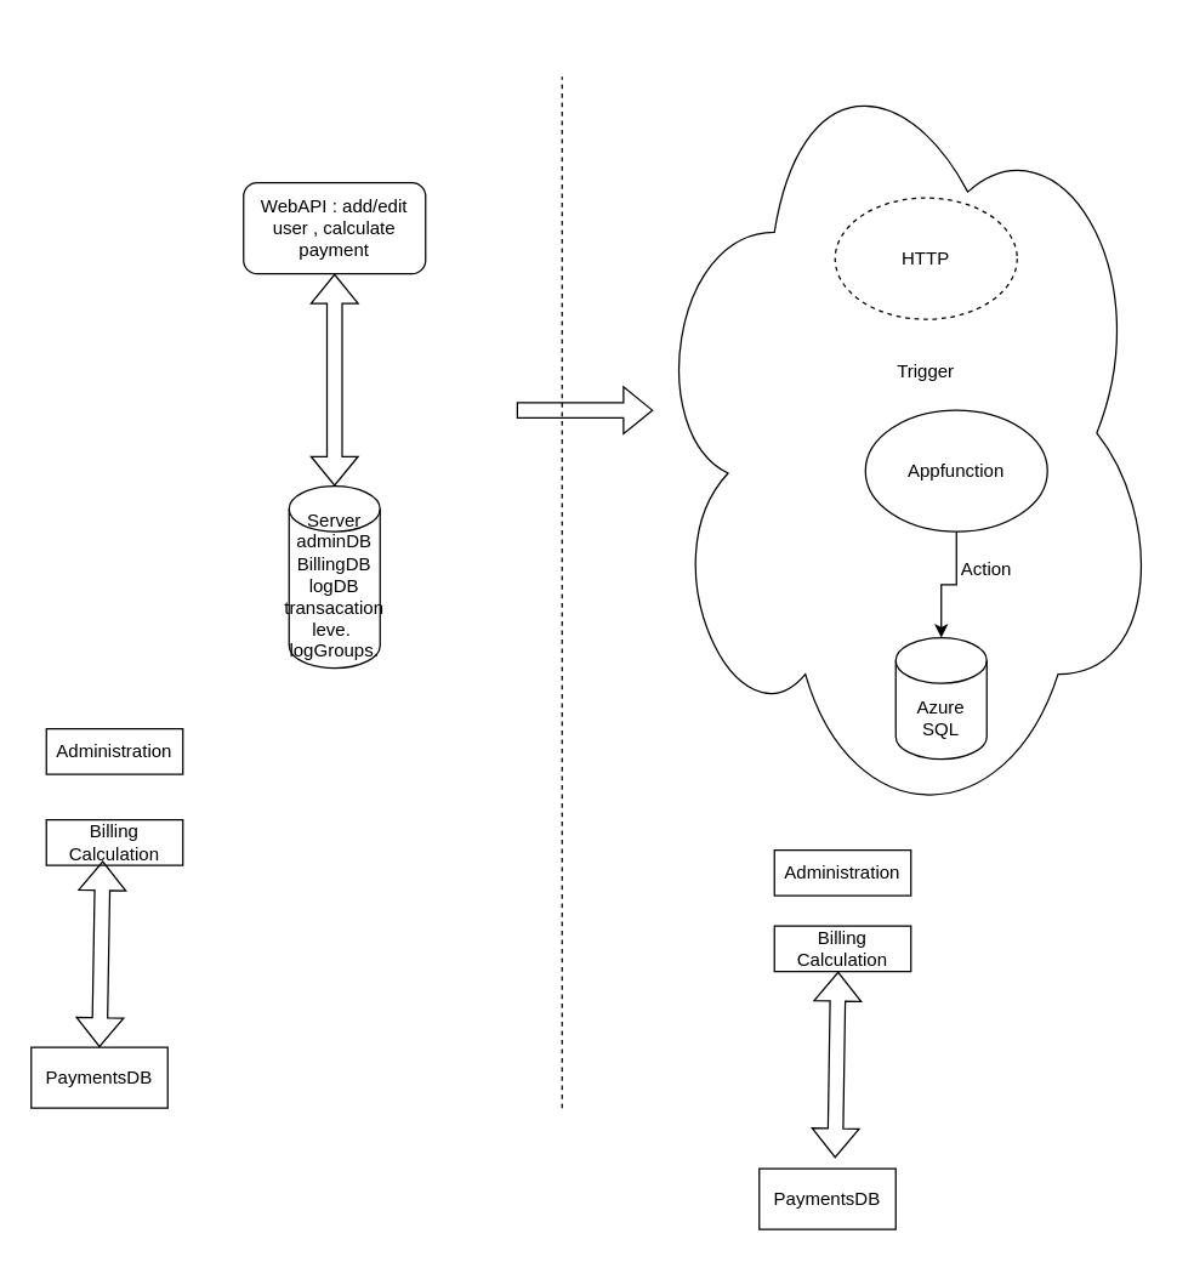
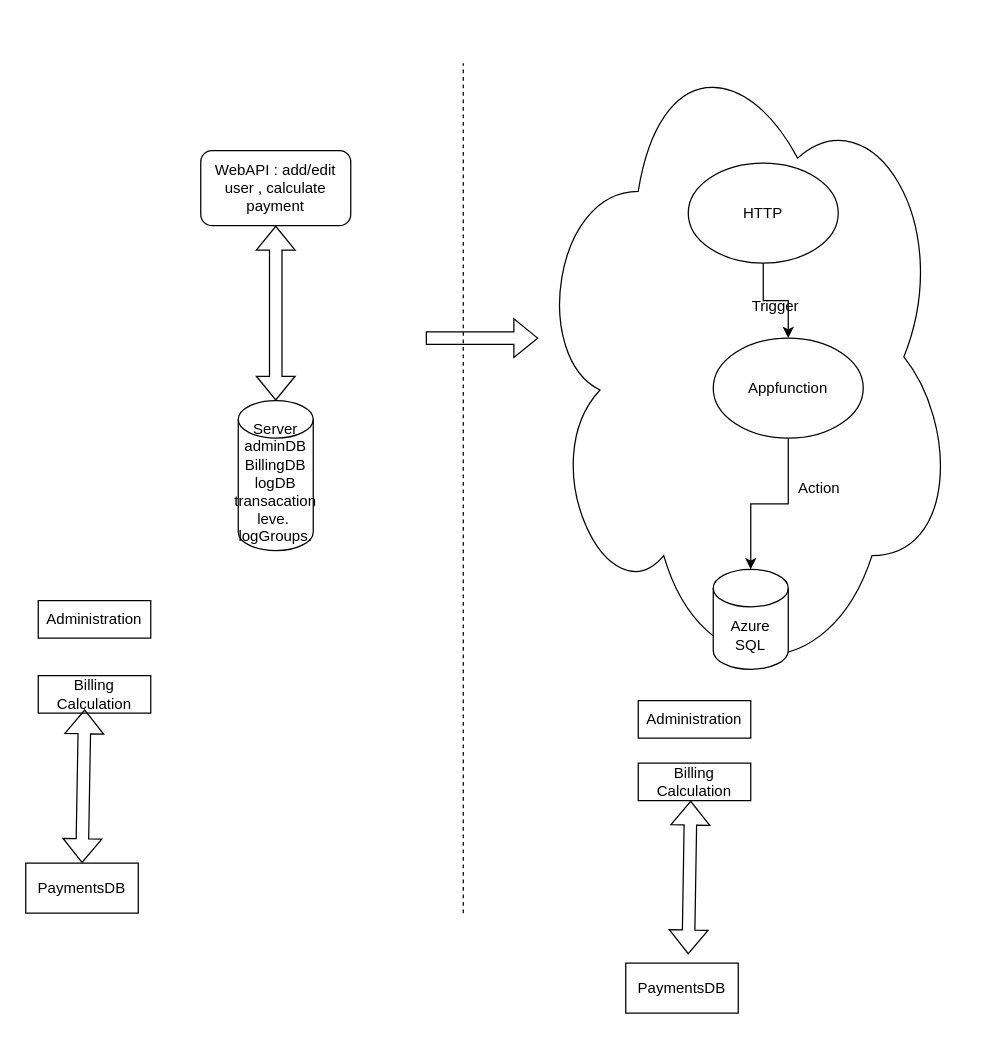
  <mxCell id="0" />
  <mxCell id="1" parent="0" />
  <mxCell id="2" value="WebAPI : add/edit user , calculate payment" style="whiteSpace=wrap;html=1;rounded=1;" vertex="1" parent="1"><mxGeometry x="160" y="120" width="120" height="60" as="geometry" /></mxCell>
  <mxCell id="3" value="" style="ellipse;shape=cloud;whiteSpace=wrap;html=1;" vertex="1" parent="1"><mxGeometry x="425" y="20" width="340" height="530" as="geometry" /></mxCell>
  <mxCell id="4" value="" style="shape=flexArrow;endArrow=classic;startArrow=classic;html=1;rounded=0;exitX=0.5;exitY=0;exitDx=0;exitDy=0;entryX=0.5;entryY=1;entryDx=0;entryDy=0;" edge="1" parent="1" target="2"><mxGeometry width="100" height="100" relative="1" as="geometry"><mxPoint x="220" y="320" as="sourcePoint" /><mxPoint x="220" y="180" as="targetPoint" /></mxGeometry></mxCell>
  <mxCell id="5" value="Server&lt;div&gt;adminDB&lt;/div&gt;&lt;div&gt;BillingDB&lt;/div&gt;&lt;div&gt;logDB transacation leve.&amp;nbsp;&lt;/div&gt;&lt;div&gt;logGroups.&lt;/div&gt;&lt;div&gt;&lt;br&gt;&lt;/div&gt;" style="shape=cylinder3;whiteSpace=wrap;html=1;boundedLbl=1;backgroundOutline=1;size=15;" vertex="1" parent="1"><mxGeometry x="190" y="320" width="60" height="120" as="geometry" /></mxCell>
  <mxCell id="6" value="" style="shape=flexArrow;endArrow=classic;html=1;rounded=0;" edge="1" parent="1"><mxGeometry width="50" height="50" relative="1" as="geometry"><mxPoint x="340" y="270" as="sourcePoint" /><mxPoint x="430" y="270" as="targetPoint" /></mxGeometry></mxCell>
  <mxCell id="7" value="Administration" style="text;html=1;align=center;verticalAlign=middle;whiteSpace=wrap;rounded=0;strokeColor=default;" vertex="1" parent="1"><mxGeometry x="30" y="480" width="90" height="30" as="geometry" /></mxCell>
  <mxCell id="8" value="Billing Calculation" style="text;html=1;align=center;verticalAlign=middle;whiteSpace=wrap;rounded=0;strokeColor=default;" vertex="1" parent="1"><mxGeometry x="30" y="540" width="90" height="30" as="geometry" /></mxCell>
  <mxCell id="9" value="" style="endArrow=none;dashed=1;html=1;rounded=0;" edge="1" parent="1"><mxGeometry width="50" height="50" relative="1" as="geometry"><mxPoint x="370" y="730" as="sourcePoint" /><mxPoint x="370" y="50" as="targetPoint" /></mxGeometry></mxCell>
  <mxCell id="10" style="edgeStyle=orthogonalEdgeStyle;rounded=0;orthogonalLoop=1;jettySize=auto;html=1;" edge="1" parent="1" source="11" target="12"><mxGeometry relative="1" as="geometry" /></mxCell>
  <mxCell id="11" value="Appfunction" style="ellipse;whiteSpace=wrap;html=1;" vertex="1" parent="1"><mxGeometry x="570" y="270" width="120" height="80" as="geometry" /></mxCell>
- <mxCell id="12" value="Azure SQL" style="shape=cylinder3;whiteSpace=wrap;html=1;boundedLbl=1;backgroundOutline=1;size=15;" vertex="1" parent="1"><mxGeometry x="590" y="420" width="60" height="80" as="geometry" /></mxCell>
+ <mxCell id="12" value="Azure SQL" style="shape=cylinder3;whiteSpace=wrap;html=1;boundedLbl=1;backgroundOutline=1;size=15;" vertex="1" parent="1"><mxGeometry x="570" y="455" width="60" height="80" as="geometry" /></mxCell>
  <mxCell id="13" value="Administration" style="text;html=1;align=center;verticalAlign=middle;whiteSpace=wrap;rounded=0;strokeColor=default;" vertex="1" parent="1"><mxGeometry x="510" y="560" width="90" height="30" as="geometry" /></mxCell>
  <mxCell id="14" value="Billing Calculation" style="text;html=1;align=center;verticalAlign=middle;whiteSpace=wrap;rounded=0;strokeColor=default;" vertex="1" parent="1"><mxGeometry x="510" y="610" width="90" height="30" as="geometry" /></mxCell>
- <mxCell id="15" value="Action" style="text;html=1;align=center;verticalAlign=middle;whiteSpace=wrap;rounded=0;" vertex="1" parent="1"><mxGeometry x="620" y="360" width="60" height="30" as="geometry" /></mxCell>
- <mxCell id="16" value="Trigger" style="text;html=1;align=center;verticalAlign=middle;whiteSpace=wrap;rounded=0;" vertex="1" parent="1"><mxGeometry x="580" y="230" width="60" height="30" as="geometry" /></mxCell>
- <mxCell id="18" value="HTTP" style="ellipse;whiteSpace=wrap;html=1;dashed=1;" vertex="1" parent="1"><mxGeometry x="550" y="130" width="120" height="80" as="geometry" /></mxCell>
+ <mxCell id="15" value="Action" style="text;html=1;align=center;verticalAlign=middle;whiteSpace=wrap;rounded=0;" vertex="1" parent="1"><mxGeometry x="625" y="375" width="60" height="30" as="geometry" /></mxCell>
+ <mxCell id="16" value="Trigger" style="text;html=1;align=center;verticalAlign=middle;whiteSpace=wrap;rounded=0;" vertex="1" parent="1"><mxGeometry x="590" y="230" width="60" height="30" as="geometry" /></mxCell>
+ <mxCell id="17" style="edgeStyle=orthogonalEdgeStyle;rounded=0;orthogonalLoop=1;jettySize=auto;html=1;" edge="1" parent="1" source="18" target="11"><mxGeometry relative="1" as="geometry" /></mxCell>
+ <mxCell id="18" value="HTTP" style="ellipse;whiteSpace=wrap;html=1;" vertex="1" parent="1"><mxGeometry x="550" y="130" width="120" height="80" as="geometry" /></mxCell>
  <mxCell id="19" value="PaymentsDB" style="text;html=1;align=center;verticalAlign=middle;whiteSpace=wrap;rounded=0;strokeColor=default;" vertex="1" parent="1"><mxGeometry x="20" y="690" width="90" height="40" as="geometry" /></mxCell>
  <mxCell id="20" value="" style="shape=flexArrow;endArrow=classic;startArrow=classic;html=1;rounded=0;exitX=0.5;exitY=0;exitDx=0;exitDy=0;entryX=0.413;entryY=0.9;entryDx=0;entryDy=0;entryPerimeter=0;" edge="1" parent="1" source="19" target="8"><mxGeometry width="100" height="100" relative="1" as="geometry"><mxPoint x="74.58" y="695" as="sourcePoint" /><mxPoint x="70" y="580" as="targetPoint" /></mxGeometry></mxCell>
  <mxCell id="21" value="" style="shape=flexArrow;endArrow=classic;startArrow=classic;html=1;rounded=0;exitX=0.5;exitY=0;exitDx=0;exitDy=0;entryX=0.413;entryY=0.9;entryDx=0;entryDy=0;entryPerimeter=0;" edge="1" parent="1"><mxGeometry width="100" height="100" relative="1" as="geometry"><mxPoint x="550" y="763" as="sourcePoint" /><mxPoint x="552" y="640" as="targetPoint" /></mxGeometry></mxCell>
  <mxCell id="22" value="PaymentsDB" style="text;html=1;align=center;verticalAlign=middle;whiteSpace=wrap;rounded=0;strokeColor=default;" vertex="1" parent="1"><mxGeometry x="500" y="770" width="90" height="40" as="geometry" /></mxCell>
